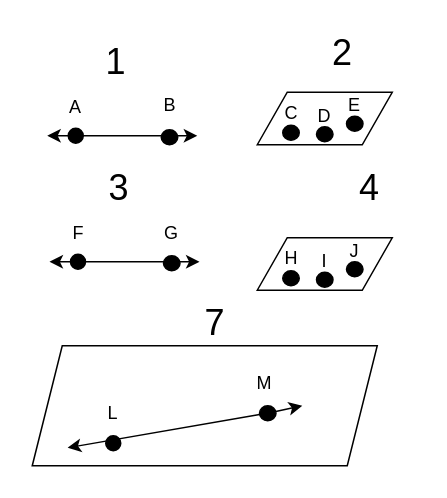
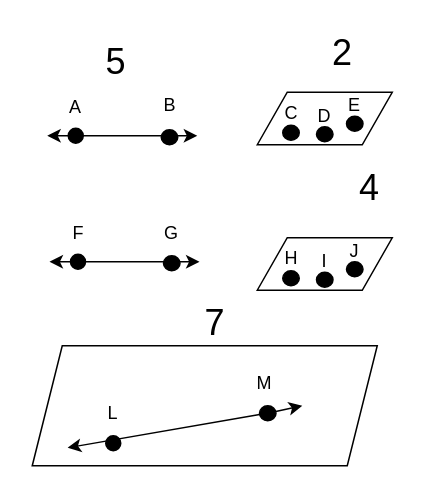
  <mxCell id="0" />
  <mxCell id="1" parent="0" />
  <mxCell id="2" value="" style="endArrow=classic;startArrow=classic;html=1;" edge="1" parent="1"><mxGeometry width="50" height="50" relative="1" as="geometry"><mxPoint x="31" y="90" as="sourcePoint" /><mxPoint x="131" y="90" as="targetPoint" /></mxGeometry></mxCell>
  <mxCell id="3" value="" style="ellipse;whiteSpace=wrap;html=1;aspect=fixed;fillColor=#000000;" vertex="1" parent="1"><mxGeometry x="45" y="85" width="10" height="10" as="geometry" /></mxCell>
  <mxCell id="4" value="" style="ellipse;whiteSpace=wrap;html=1;aspect=fixed;fillColor=#000000;" vertex="1" parent="1"><mxGeometry x="107" y="86" width="11" height="10" as="geometry" /></mxCell>
  <mxCell id="5" value="A" style="text;html=1;strokeColor=none;fillColor=none;align=center;verticalAlign=middle;whiteSpace=wrap;rounded=0;" vertex="1" parent="1"><mxGeometry x="20" y="56" width="60" height="30" as="geometry" /></mxCell>
  <mxCell id="6" value="B" style="text;html=1;strokeColor=none;fillColor=none;align=center;verticalAlign=middle;whiteSpace=wrap;rounded=0;" vertex="1" parent="1"><mxGeometry x="83" y="55" width="60" height="30" as="geometry" /></mxCell>
  <mxCell id="7" value="" style="shape=parallelogram;perimeter=parallelogramPerimeter;whiteSpace=wrap;html=1;fixedSize=1;fillColor=#FFFFFF;" vertex="1" parent="1"><mxGeometry x="171" y="61" width="90" height="35" as="geometry" /></mxCell>
- <mxCell id="8" value="&lt;font style=&quot;font-size: 24px;&quot;&gt;1&lt;/font&gt;" style="text;html=1;strokeColor=none;fillColor=none;align=center;verticalAlign=middle;whiteSpace=wrap;rounded=0;" vertex="1" parent="1"><mxGeometry x="47" y="26" width="60" height="30" as="geometry" /></mxCell>
+ <mxCell id="8" value="&lt;font style=&quot;font-size: 24px;&quot;&gt;5&lt;/font&gt;" style="text;html=1;strokeColor=none;fillColor=none;align=center;verticalAlign=middle;whiteSpace=wrap;rounded=0;" vertex="1" parent="1"><mxGeometry x="47" y="26" width="60" height="30" as="geometry" /></mxCell>
  <mxCell id="9" value="C" style="text;html=1;strokeColor=none;fillColor=none;align=center;verticalAlign=middle;whiteSpace=wrap;rounded=0;" vertex="1" parent="1"><mxGeometry x="183.5" y="65" width="20" height="20" as="geometry" /></mxCell>
  <mxCell id="10" value="" style="ellipse;whiteSpace=wrap;html=1;aspect=fixed;fillColor=#000000;" vertex="1" parent="1"><mxGeometry x="188" y="83" width="11" height="10" as="geometry" /></mxCell>
  <mxCell id="11" value="" style="ellipse;whiteSpace=wrap;html=1;aspect=fixed;fillColor=#000000;" vertex="1" parent="1"><mxGeometry x="210.5" y="84" width="11" height="10" as="geometry" /></mxCell>
  <mxCell id="12" value="D" style="text;html=1;strokeColor=none;fillColor=none;align=center;verticalAlign=middle;whiteSpace=wrap;rounded=0;" vertex="1" parent="1"><mxGeometry x="206" y="67" width="20" height="20" as="geometry" /></mxCell>
  <mxCell id="13" value="" style="ellipse;whiteSpace=wrap;html=1;aspect=fixed;fillColor=#000000;" vertex="1" parent="1"><mxGeometry x="230.5" y="77" width="11" height="10" as="geometry" /></mxCell>
  <mxCell id="14" value="E" style="text;html=1;strokeColor=none;fillColor=none;align=center;verticalAlign=middle;whiteSpace=wrap;rounded=0;" vertex="1" parent="1"><mxGeometry x="225.5" y="60" width="20" height="20" as="geometry" /></mxCell>
  <mxCell id="15" value="&lt;font style=&quot;font-size: 24px;&quot;&gt;2&lt;/font&gt;" style="text;html=1;strokeColor=none;fillColor=none;align=center;verticalAlign=middle;whiteSpace=wrap;rounded=0;" vertex="1" parent="1"><mxGeometry x="198" y="20" width="60" height="30" as="geometry" /></mxCell>
  <mxCell id="16" value="" style="endArrow=classic;startArrow=classic;html=1;" edge="1" parent="1"><mxGeometry width="50" height="50" relative="1" as="geometry"><mxPoint x="32.5" y="174" as="sourcePoint" /><mxPoint x="132.5" y="174" as="targetPoint" /></mxGeometry></mxCell>
  <mxCell id="17" value="" style="ellipse;whiteSpace=wrap;html=1;aspect=fixed;fillColor=#000000;" vertex="1" parent="1"><mxGeometry x="46.5" y="169" width="10" height="10" as="geometry" /></mxCell>
  <mxCell id="18" value="" style="ellipse;whiteSpace=wrap;html=1;aspect=fixed;fillColor=#000000;" vertex="1" parent="1"><mxGeometry x="108.5" y="170" width="11" height="10" as="geometry" /></mxCell>
  <mxCell id="19" value="F" style="text;html=1;strokeColor=none;fillColor=none;align=center;verticalAlign=middle;whiteSpace=wrap;rounded=0;" vertex="1" parent="1"><mxGeometry x="21.5" y="140" width="60" height="30" as="geometry" /></mxCell>
- <mxCell id="20" value="&lt;font style=&quot;font-size: 24px;&quot;&gt;3&lt;/font&gt;" style="text;html=1;strokeColor=none;fillColor=none;align=center;verticalAlign=middle;whiteSpace=wrap;rounded=0;" vertex="1" parent="1"><mxGeometry x="48.5" y="110" width="60" height="30" as="geometry" /></mxCell>
  <mxCell id="21" value="G" style="text;html=1;strokeColor=none;fillColor=none;align=center;verticalAlign=middle;whiteSpace=wrap;rounded=0;" vertex="1" parent="1"><mxGeometry x="84" y="140" width="60" height="30" as="geometry" /></mxCell>
  <mxCell id="22" value="" style="shape=parallelogram;perimeter=parallelogramPerimeter;whiteSpace=wrap;html=1;fixedSize=1;fillColor=#FFFFFF;" vertex="1" parent="1"><mxGeometry x="171" y="158" width="90" height="35" as="geometry" /></mxCell>
  <mxCell id="23" value="H" style="text;html=1;strokeColor=none;fillColor=none;align=center;verticalAlign=middle;whiteSpace=wrap;rounded=0;" vertex="1" parent="1"><mxGeometry x="183.5" y="162" width="20" height="20" as="geometry" /></mxCell>
  <mxCell id="24" value="" style="ellipse;whiteSpace=wrap;html=1;aspect=fixed;fillColor=#000000;" vertex="1" parent="1"><mxGeometry x="188" y="180" width="11" height="10" as="geometry" /></mxCell>
  <mxCell id="25" value="" style="ellipse;whiteSpace=wrap;html=1;aspect=fixed;fillColor=#000000;" vertex="1" parent="1"><mxGeometry x="210.5" y="181" width="11" height="10" as="geometry" /></mxCell>
  <mxCell id="26" value="I" style="text;html=1;strokeColor=none;fillColor=none;align=center;verticalAlign=middle;whiteSpace=wrap;rounded=0;" vertex="1" parent="1"><mxGeometry x="206" y="164" width="20" height="20" as="geometry" /></mxCell>
  <mxCell id="27" value="" style="ellipse;whiteSpace=wrap;html=1;aspect=fixed;fillColor=#000000;" vertex="1" parent="1"><mxGeometry x="230.5" y="174" width="11" height="10" as="geometry" /></mxCell>
  <mxCell id="28" value="J" style="text;html=1;strokeColor=none;fillColor=none;align=center;verticalAlign=middle;whiteSpace=wrap;rounded=0;" vertex="1" parent="1"><mxGeometry x="225.5" y="157" width="20" height="20" as="geometry" /></mxCell>
  <mxCell id="29" value="&lt;font style=&quot;font-size: 24px;&quot;&gt;4&lt;/font&gt;" style="text;html=1;strokeColor=none;fillColor=none;align=center;verticalAlign=middle;whiteSpace=wrap;rounded=0;" vertex="1" parent="1"><mxGeometry x="216" y="110" width="60" height="30" as="geometry" /></mxCell>
  <mxCell id="30" value="" style="shape=parallelogram;perimeter=parallelogramPerimeter;whiteSpace=wrap;html=1;fixedSize=1;fontSize=24;fillColor=#FFFFFF;" vertex="1" parent="1"><mxGeometry x="21" y="230" width="230" height="80" as="geometry" /></mxCell>
  <mxCell id="31" value="" style="endArrow=classic;startArrow=none;html=1;" edge="1" parent="1" source="36"><mxGeometry width="50" height="50" relative="1" as="geometry"><mxPoint x="44.62" y="297.99" as="sourcePoint" /><mxPoint x="201" y="270" as="targetPoint" /></mxGeometry></mxCell>
  <mxCell id="32" value="" style="ellipse;whiteSpace=wrap;html=1;aspect=fixed;fillColor=#000000;" vertex="1" parent="1"><mxGeometry x="70" y="290" width="10" height="10" as="geometry" /></mxCell>
  <mxCell id="33" value="L" style="text;html=1;strokeColor=none;fillColor=none;align=center;verticalAlign=middle;whiteSpace=wrap;rounded=0;" vertex="1" parent="1"><mxGeometry x="45" y="260" width="60" height="30" as="geometry" /></mxCell>
  <mxCell id="34" value="M" style="text;html=1;strokeColor=none;fillColor=none;align=center;verticalAlign=middle;whiteSpace=wrap;rounded=0;" vertex="1" parent="1"><mxGeometry x="146" y="240" width="60" height="30" as="geometry" /></mxCell>
  <mxCell id="35" value="" style="endArrow=none;startArrow=classic;html=1;" edge="1" parent="1" target="36"><mxGeometry width="50" height="50" relative="1" as="geometry"><mxPoint x="44.62" y="297.99" as="sourcePoint" /><mxPoint x="201" y="270" as="targetPoint" /></mxGeometry></mxCell>
  <mxCell id="36" value="" style="ellipse;whiteSpace=wrap;html=1;aspect=fixed;fillColor=#000000;" vertex="1" parent="1"><mxGeometry x="172.5" y="270" width="11" height="10" as="geometry" /></mxCell>
  <mxCell id="37" value="&lt;font style=&quot;font-size: 24px;&quot;&gt;7&lt;/font&gt;" style="text;html=1;strokeColor=none;fillColor=none;align=center;verticalAlign=middle;whiteSpace=wrap;rounded=0;" vertex="1" parent="1"><mxGeometry x="112.5" y="200" width="60" height="30" as="geometry" /></mxCell>
